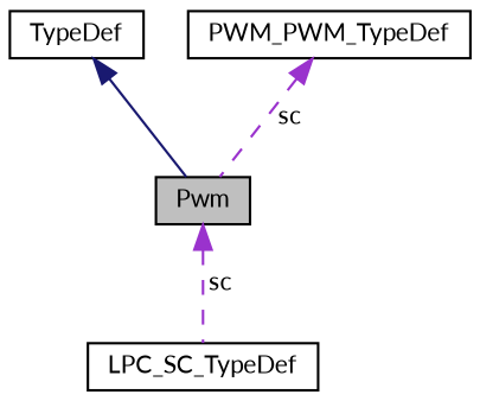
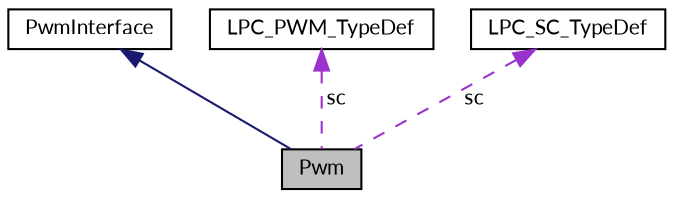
  digraph {
    fontname=Lato
    node [color=black fillcolor=white fontname=Lato fontsize=10 shape=record style=filled]
    edge [color=darkorchid3 dir=back fontname=Lato fontsize=10 labelfontname=Helvetica labelfontsize=10 style=dashed]
    n1 [fillcolor=grey75 fontcolor=black height=0.2 label=Pwm width=0.4]
-   n2 [height=0.2 label=TypeDef width=0.4]
-   n3 [height=0.2 label=PWM_PWM_TypeDef width=0.4]
+   n2 [height=0.2 label=PwmInterface width=0.4]
+   n3 [height=0.2 label=LPC_PWM_TypeDef width=0.4]
    n4 [height=0.2 label=LPC_SC_TypeDef width=0.4]
    n2 -> n1 [color=midnightblue style=solid]
    n3 -> n1 [label=" sc"]
-   n1 -> n4 [label=" sc"]
+   n4 -> n1 [label=" sc"]
  }
